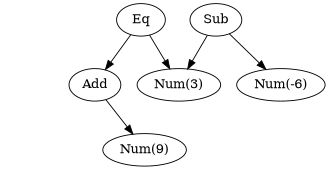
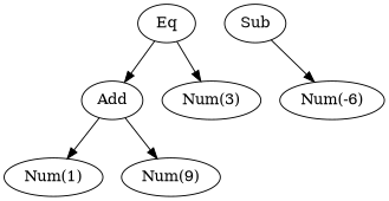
  digraph {
+   n1 [label="Num(1)"]
    n2 [label="Num(9)"]
    n3 [label=Add]
    n4 [label="Num(3)"]
    n5 [label="Num(-6)"]
    n6 [label=Sub]
    n7 [label=Eq]
+   n3 -> n1
    n3 -> n2
-   n6 -> n4
    n6 -> n5
    n7 -> n3
    n7 -> n4
  }
